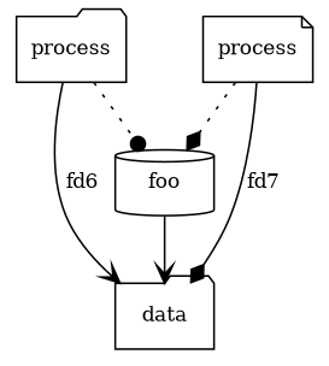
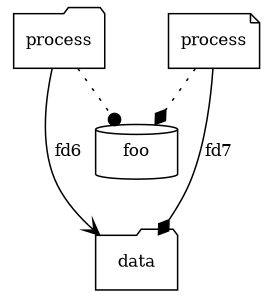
  digraph {
    node [font=Ubuntu fontsize=11 shape=folder]
    edge [font=Ubuntu fontsize=11 arrowhead=vee]
    data
    n2 [label=foo shape=cylinder]
    n3 [label=process]
    n4 [label=process shape=note]
-   n2 -> data
    n3 -> data [label=fd6]
    n3 -> n2 [style=dotted arrowhead=dot]
    n4 -> data [label=fd7 arrowhead=diamond]
    n4 -> n2 [style=dotted arrowhead=diamond]
  }
